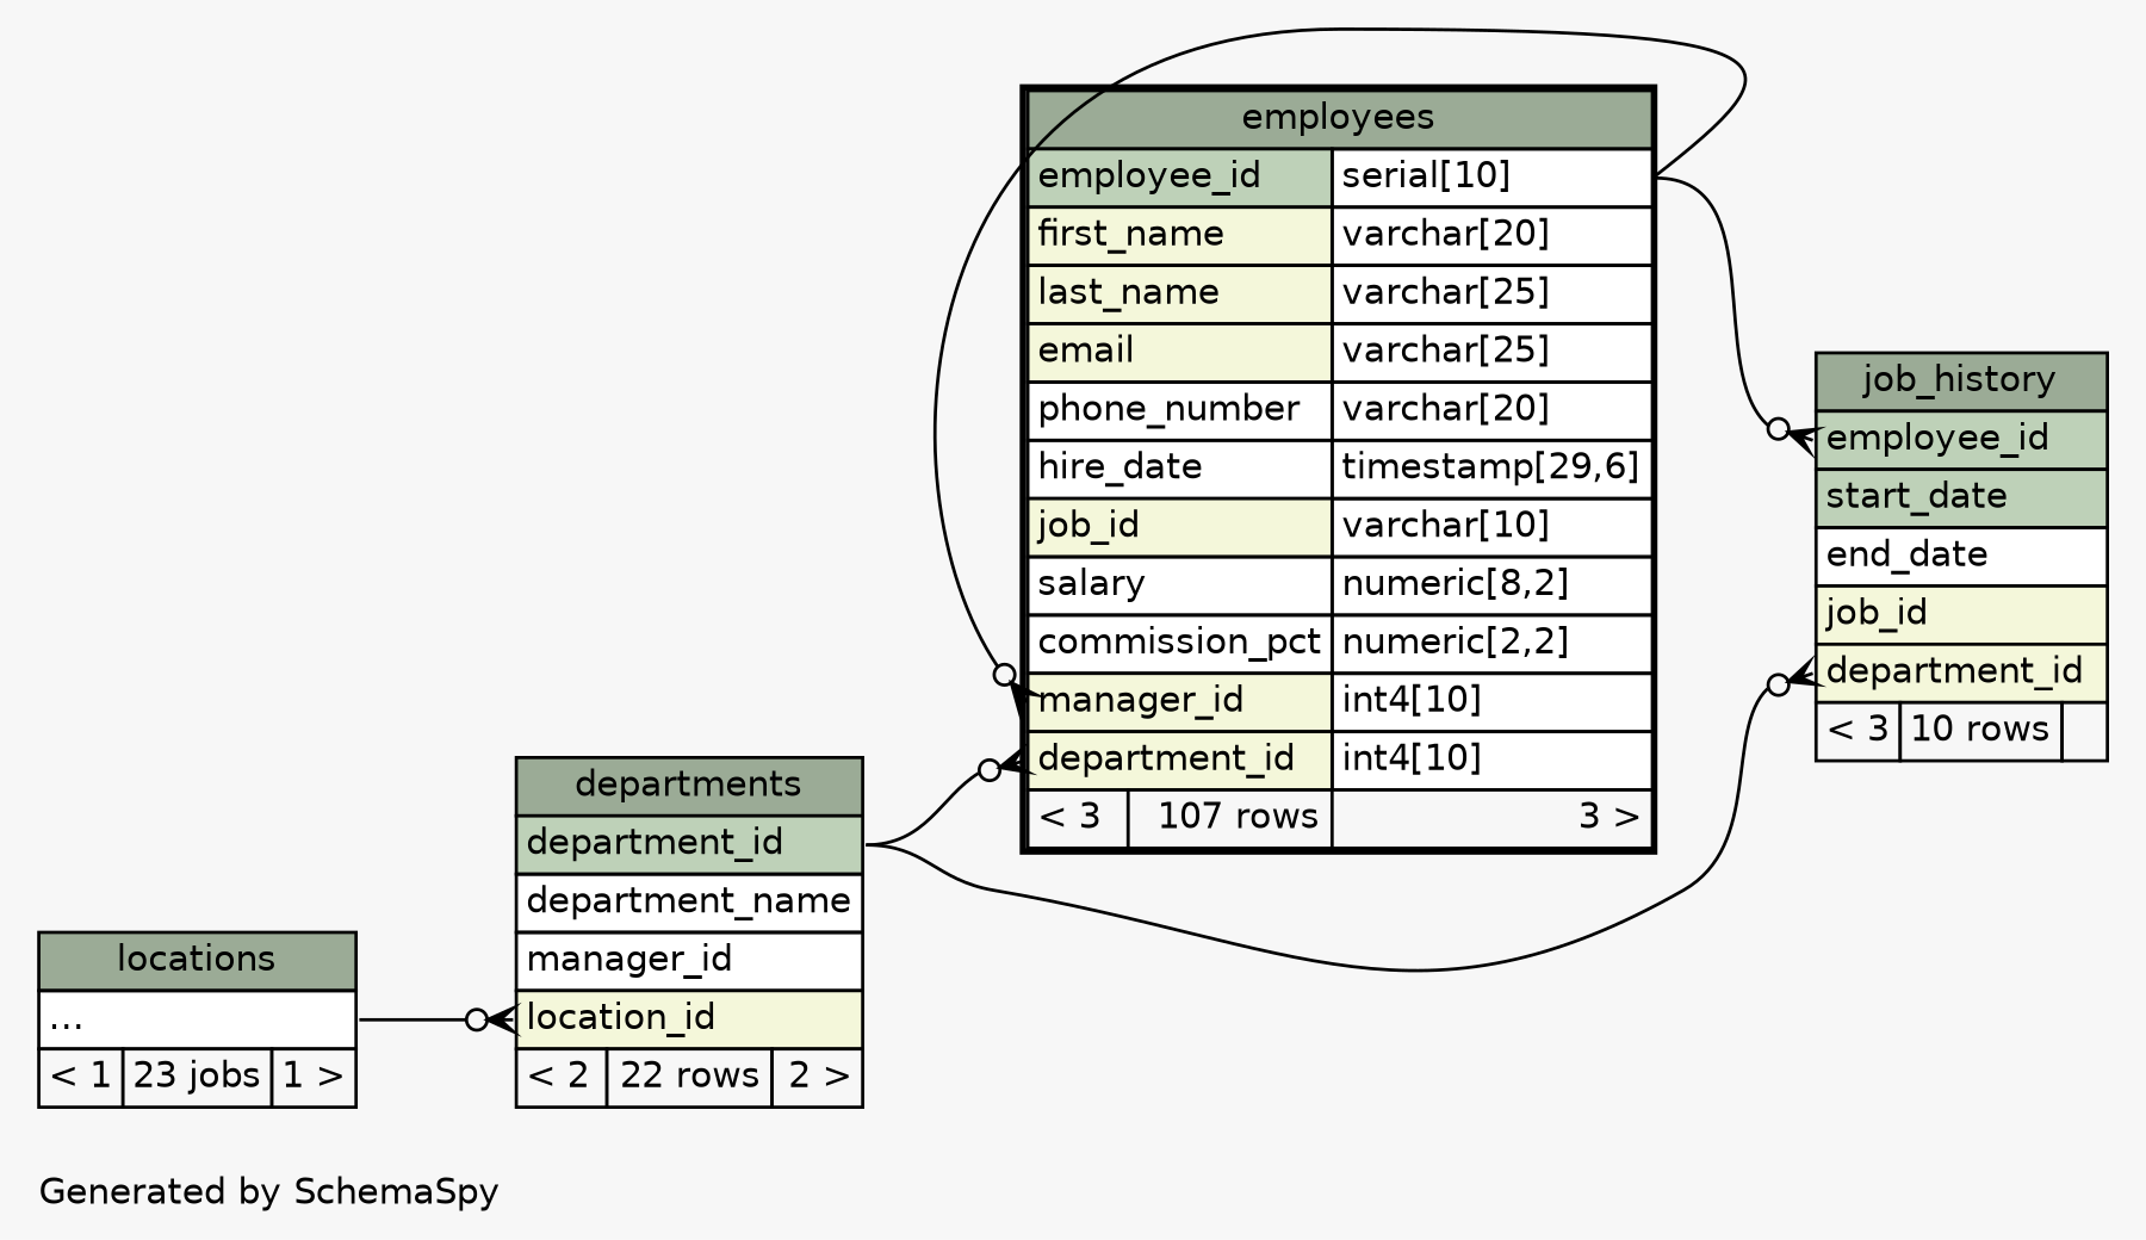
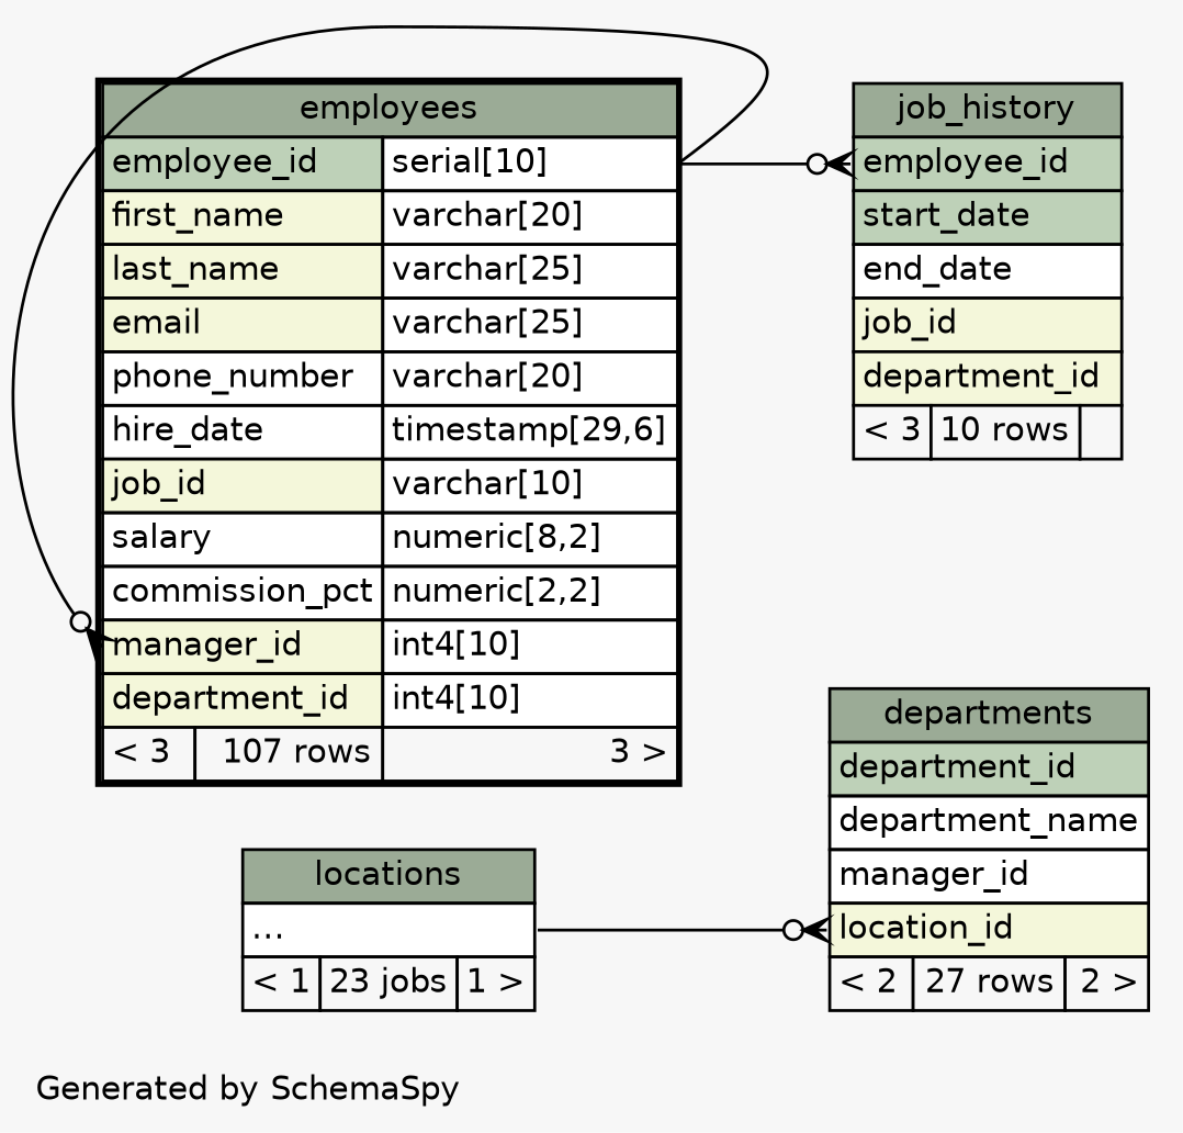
  digraph {
    bgcolor="#f7f7f7"
    fontname=Helvetica
    fontsize=11
    label="\nGenerated by SchemaSpy"
    labeljust=l
    nodesep=0.18
    rankdir=RL
    ranksep=0.46
    node [fontname=Helvetica fontsize=11 shape=plaintext]
    edge [arrowhead=none arrowsize=0.8 arrowtail=crowodot dir=back headport="department_id:e" tailport="department_id:w"]
-   n1 [label=<     <TABLE BORDER="0" CELLBORDER="1" CELLSPACING="0" BGCOLOR="#ffffff">       <TR><TD COLSPAN="3" BGCOLOR="#9bab96" ALIGN="CENTER">departments</TD></TR>       <TR><TD PORT="department_id" COLSPAN="3" BGCOLOR="#bed1b8" ALIGN="LEFT">department_id</TD></TR>       <TR><TD PORT="department_name" COLSPAN="3" ALIGN="LEFT">department_name</TD></TR>       <TR><TD PORT="manager_id" COLSPAN="3" ALIGN="LEFT">manager_id</TD></TR>       <TR><TD PORT="location_id" COLSPAN="3" BGCOLOR="#f4f7da" ALIGN="LEFT">location_id</TD></TR>       <TR><TD ALIGN="LEFT" BGCOLOR="#f7f7f7">&lt; 2</TD><TD ALIGN="RIGHT" BGCOLOR="#f7f7f7">22 rows</TD><TD ALIGN="RIGHT" BGCOLOR="#f7f7f7">2 &gt;</TD></TR>     </TABLE>>]
+   n1 [label=<     <TABLE BORDER="0" CELLBORDER="1" CELLSPACING="0" BGCOLOR="#ffffff">       <TR><TD COLSPAN="3" BGCOLOR="#9bab96" ALIGN="CENTER">departments</TD></TR>       <TR><TD PORT="department_id" COLSPAN="3" BGCOLOR="#bed1b8" ALIGN="LEFT">department_id</TD></TR>       <TR><TD PORT="department_name" COLSPAN="3" ALIGN="LEFT">department_name</TD></TR>       <TR><TD PORT="manager_id" COLSPAN="3" ALIGN="LEFT">manager_id</TD></TR>       <TR><TD PORT="location_id" COLSPAN="3" BGCOLOR="#f4f7da" ALIGN="LEFT">location_id</TD></TR>       <TR><TD ALIGN="LEFT" BGCOLOR="#f7f7f7">&lt; 2</TD><TD ALIGN="RIGHT" BGCOLOR="#f7f7f7">27 rows</TD><TD ALIGN="RIGHT" BGCOLOR="#f7f7f7">2 &gt;</TD></TR>     </TABLE>>]
    n2 [label=<     <TABLE BORDER="0" CELLBORDER="1" CELLSPACING="0" BGCOLOR="#ffffff">       <TR><TD COLSPAN="3" BGCOLOR="#9bab96" ALIGN="CENTER">locations</TD></TR>       <TR><TD PORT="elipses" COLSPAN="3" ALIGN="LEFT">...</TD></TR>       <TR><TD ALIGN="LEFT" BGCOLOR="#f7f7f7">&lt; 1</TD><TD ALIGN="RIGHT" BGCOLOR="#f7f7f7">23 jobs</TD><TD ALIGN="RIGHT" BGCOLOR="#f7f7f7">1 &gt;</TD></TR>     </TABLE>>]
    n3 [label=<     <TABLE BORDER="2" CELLBORDER="1" CELLSPACING="0" BGCOLOR="#ffffff">       <TR><TD COLSPAN="3" BGCOLOR="#9bab96" ALIGN="CENTER">employees</TD></TR>       <TR><TD PORT="employee_id" COLSPAN="2" BGCOLOR="#bed1b8" ALIGN="LEFT">employee_id</TD><TD PORT="employee_id.type" ALIGN="LEFT">serial[10]</TD></TR>       <TR><TD PORT="first_name" COLSPAN="2" BGCOLOR="#f4f7da" ALIGN="LEFT">first_name</TD><TD PORT="first_name.type" ALIGN="LEFT">varchar[20]</TD></TR>       <TR><TD PORT="last_name" COLSPAN="2" BGCOLOR="#f4f7da" ALIGN="LEFT">last_name</TD><TD PORT="last_name.type" ALIGN="LEFT">varchar[25]</TD></TR>       <TR><TD PORT="email" COLSPAN="2" BGCOLOR="#f4f7da" ALIGN="LEFT">email</TD><TD PORT="email.type" ALIGN="LEFT">varchar[25]</TD></TR>       <TR><TD PORT="phone_number" COLSPAN="2" ALIGN="LEFT">phone_number</TD><TD PORT="phone_number.type" ALIGN="LEFT">varchar[20]</TD></TR>       <TR><TD PORT="hire_date" COLSPAN="2" ALIGN="LEFT">hire_date</TD><TD PORT="hire_date.type" ALIGN="LEFT">timestamp[29,6]</TD></TR>       <TR><TD PORT="job_id" COLSPAN="2" BGCOLOR="#f4f7da" ALIGN="LEFT">job_id</TD><TD PORT="job_id.type" ALIGN="LEFT">varchar[10]</TD></TR>       <TR><TD PORT="salary" COLSPAN="2" ALIGN="LEFT">salary</TD><TD PORT="salary.type" ALIGN="LEFT">numeric[8,2]</TD></TR>       <TR><TD PORT="commission_pct" COLSPAN="2" ALIGN="LEFT">commission_pct</TD><TD PORT="commission_pct.type" ALIGN="LEFT">numeric[2,2]</TD></TR>       <TR><TD PORT="manager_id" COLSPAN="2" BGCOLOR="#f4f7da" ALIGN="LEFT">manager_id</TD><TD PORT="manager_id.type" ALIGN="LEFT">int4[10]</TD></TR>       <TR><TD PORT="department_id" COLSPAN="2" BGCOLOR="#f4f7da" ALIGN="LEFT">department_id</TD><TD PORT="department_id.type" ALIGN="LEFT">int4[10]</TD></TR>       <TR><TD ALIGN="LEFT" BGCOLOR="#f7f7f7">&lt; 3</TD><TD ALIGN="RIGHT" BGCOLOR="#f7f7f7">107 rows</TD><TD ALIGN="RIGHT" BGCOLOR="#f7f7f7">3 &gt;</TD></TR>     </TABLE>>]
    n4 [label=<     <TABLE BORDER="0" CELLBORDER="1" CELLSPACING="0" BGCOLOR="#ffffff">       <TR><TD COLSPAN="3" BGCOLOR="#9bab96" ALIGN="CENTER">job_history</TD></TR>       <TR><TD PORT="employee_id" COLSPAN="3" BGCOLOR="#bed1b8" ALIGN="LEFT">employee_id</TD></TR>       <TR><TD PORT="start_date" COLSPAN="3" BGCOLOR="#bed1b8" ALIGN="LEFT">start_date</TD></TR>       <TR><TD PORT="end_date" COLSPAN="3" ALIGN="LEFT">end_date</TD></TR>       <TR><TD PORT="job_id" COLSPAN="3" BGCOLOR="#f4f7da" ALIGN="LEFT">job_id</TD></TR>       <TR><TD PORT="department_id" COLSPAN="3" BGCOLOR="#f4f7da" ALIGN="LEFT">department_id</TD></TR>       <TR><TD ALIGN="LEFT" BGCOLOR="#f7f7f7">&lt; 3</TD><TD ALIGN="RIGHT" BGCOLOR="#f7f7f7">10 rows</TD><TD ALIGN="RIGHT" BGCOLOR="#f7f7f7">  </TD></TR>     </TABLE>>]
    n1 -> n2 [headport="elipses:e" tailport="location_id:w"]
-   n3 -> n1
    n3 -> n3 [headport="employee_id.type:e" tailport="manager_id:w"]
-   n4 -> n1
    n4 -> n3 [headport="employee_id.type:e" tailport="employee_id:w"]
  }
